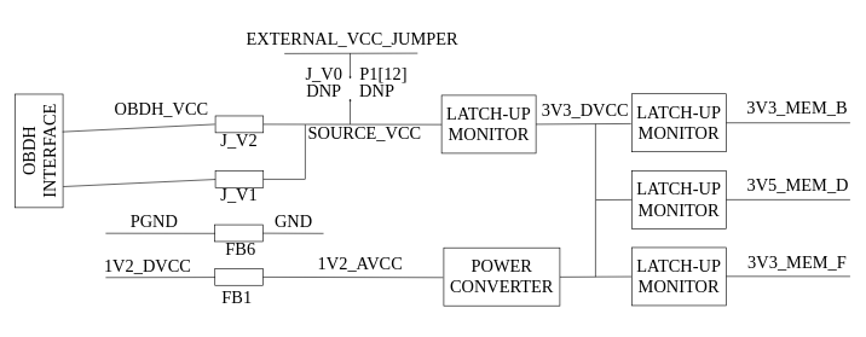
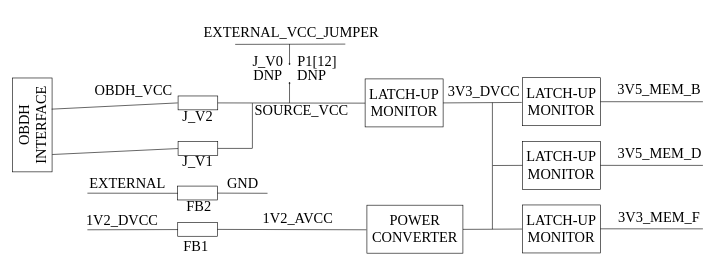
  <mxCell id="0" />
  <mxCell id="1" parent="0" />
  <mxCell id="2" value="" style="endArrow=none;html=1;fontSize=24;fontFamily=Times New Roman;" parent="1" edge="1"><mxGeometry width="50" height="50" relative="1" as="geometry"><mxPoint x="305" y="381.713" as="sourcePoint" /><mxPoint x="610" y="382.47" as="targetPoint" /></mxGeometry></mxCell>
  <mxCell id="3" value="" style="endArrow=none;html=1;fontSize=24;fontFamily=Times New Roman;" parent="1" edge="1"><mxGeometry width="50" height="50" relative="1" as="geometry"><mxPoint x="321.211" y="321.233" as="sourcePoint" /><mxPoint x="445.21" y="321.65" as="targetPoint" /></mxGeometry></mxCell>
  <mxCell id="4" value="OBDH INTERFACE" style="rounded=0;whiteSpace=wrap;html=1;fontSize=24;horizontal=0;fillColor=#FFFFFF;fontFamily=Times New Roman;" parent="1" vertex="1"><mxGeometry x="20" y="129.47" width="66.12" height="156.48" as="geometry" /></mxCell>
  <mxCell id="5" value="" style="endArrow=none;html=1;entryX=0;entryY=0.5;entryDx=0;entryDy=0;fontSize=24;fontFamily=Times New Roman;exitX=0.99;exitY=0.332;exitDx=0;exitDy=0;exitPerimeter=0;" parent="1" source="4" edge="1"><mxGeometry width="50" height="50" relative="1" as="geometry"><mxPoint x="110" y="171.47" as="sourcePoint" /><mxPoint x="295.478" y="171.023" as="targetPoint" /></mxGeometry></mxCell>
  <mxCell id="6" value="" style="rounded=0;whiteSpace=wrap;html=1;fontSize=24;fillColor=#FFFFFF;fontFamily=Times New Roman;" parent="1" vertex="1"><mxGeometry x="296.128" y="159.451" width="66.124" height="23.144" as="geometry" /></mxCell>
  <mxCell id="7" value="" style="endArrow=none;html=1;exitX=1;exitY=0.5;exitDx=0;exitDy=0;fontSize=24;fontFamily=Times New Roman;" parent="1" source="6" edge="1"><mxGeometry width="50" height="50" relative="1" as="geometry"><mxPoint x="447.56" y="170.56" as="sourcePoint" /><mxPoint x="640" y="171.47" as="targetPoint" /></mxGeometry></mxCell>
  <mxCell id="8" value="OBDH_VCC" style="text;html=1;strokeColor=none;fillColor=none;align=center;verticalAlign=middle;whiteSpace=wrap;rounded=0;fontSize=24;horizontal=1;fontFamily=Times New Roman;" parent="1" vertex="1"><mxGeometry x="156.311" y="116.47" width="132.249" height="66.125" as="geometry" /></mxCell>
  <mxCell id="9" value="SOURCE_VCC" style="text;html=1;strokeColor=none;fillColor=none;align=center;verticalAlign=middle;whiteSpace=wrap;rounded=0;fontSize=24;horizontal=1;fontFamily=Times New Roman;" parent="1" vertex="1"><mxGeometry x="435.706" y="150" width="132.249" height="66.125" as="geometry" /></mxCell>
  <mxCell id="10" value="J_V2" style="text;html=1;strokeColor=none;fillColor=none;align=center;verticalAlign=middle;whiteSpace=wrap;rounded=0;fontSize=24;horizontal=1;fontFamily=Times New Roman;" parent="1" vertex="1"><mxGeometry x="263.064" y="159.453" width="132.249" height="66.125" as="geometry" /></mxCell>
  <mxCell id="11" value="" style="rounded=0;whiteSpace=wrap;html=1;fontSize=24;fillColor=#FFFFFF;fontFamily=Times New Roman;" parent="1" vertex="1"><mxGeometry x="295.378" y="309.631" width="66.124" height="23.144" as="geometry" /></mxCell>
- <mxCell id="12" value="PGND" style="text;html=1;strokeColor=none;fillColor=none;align=center;verticalAlign=middle;whiteSpace=wrap;rounded=0;fontSize=24;horizontal=1;fontFamily=Times New Roman;" parent="1" vertex="1"><mxGeometry x="145.801" y="273.29" width="132.249" height="66.125" as="geometry" /></mxCell>
+ <mxCell id="12" value="EXTERNAL" style="text;html=1;strokeColor=none;fillColor=none;align=center;verticalAlign=middle;whiteSpace=wrap;rounded=0;fontSize=24;horizontal=1;fontFamily=Times New Roman;" parent="1" vertex="1"><mxGeometry x="145.801" y="273.29" width="132.249" height="66.125" as="geometry" /></mxCell>
  <mxCell id="13" value="GND" style="text;html=1;strokeColor=none;fillColor=none;align=center;verticalAlign=middle;whiteSpace=wrap;rounded=0;fontSize=24;horizontal=1;fontFamily=Times New Roman;" parent="1" vertex="1"><mxGeometry x="338.456" y="273.29" width="132.249" height="66.125" as="geometry" /></mxCell>
- <mxCell id="14" value="FB6" style="text;html=1;strokeColor=none;fillColor=none;align=center;verticalAlign=middle;whiteSpace=wrap;rounded=0;fontSize=24;horizontal=1;fontFamily=Times New Roman;" parent="1" vertex="1"><mxGeometry x="265.004" y="310.603" width="132.249" height="66.125" as="geometry" /></mxCell>
+ <mxCell id="14" value="FB2" style="text;html=1;strokeColor=none;fillColor=none;align=center;verticalAlign=middle;whiteSpace=wrap;rounded=0;fontSize=24;horizontal=1;fontFamily=Times New Roman;" parent="1" vertex="1"><mxGeometry x="265.004" y="310.603" width="132.249" height="66.125" as="geometry" /></mxCell>
  <mxCell id="15" value="" style="endArrow=none;html=1;fontSize=24;fontFamily=Times New Roman;" parent="1" edge="1"><mxGeometry width="50" height="50" relative="1" as="geometry"><mxPoint x="145" y="321.47" as="sourcePoint" /><mxPoint x="295.8" y="321.65" as="targetPoint" /></mxGeometry></mxCell>
  <mxCell id="16" value="" style="endArrow=none;html=1;fontSize=24;fontFamily=Times New Roman;exitX=1.005;exitY=0.815;exitDx=0;exitDy=0;exitPerimeter=0;" parent="1" source="4" edge="1"><mxGeometry width="50" height="50" relative="1" as="geometry"><mxPoint x="100.004" y="246.969" as="sourcePoint" /><mxPoint x="298.378" y="246.969" as="targetPoint" /></mxGeometry></mxCell>
  <mxCell id="17" value="" style="rounded=0;whiteSpace=wrap;html=1;fontSize=24;fillColor=#FFFFFF;fontFamily=Times New Roman;" parent="1" vertex="1"><mxGeometry x="296.128" y="235.491" width="66.124" height="23.144" as="geometry" /></mxCell>
  <mxCell id="18" value="J_V1" style="text;html=1;strokeColor=none;fillColor=none;align=center;verticalAlign=middle;whiteSpace=wrap;rounded=0;fontSize=24;horizontal=1;fontFamily=Times New Roman;" parent="1" vertex="1"><mxGeometry x="263.064" y="235.493" width="132.249" height="66.125" as="geometry" /></mxCell>
  <mxCell id="19" value="" style="endArrow=none;html=1;fontSize=24;fontFamily=Times New Roman;" parent="1" edge="1"><mxGeometry width="50" height="50" relative="1" as="geometry"><mxPoint x="362.254" y="246.859" as="sourcePoint" /><mxPoint x="420" y="246.86" as="targetPoint" /></mxGeometry></mxCell>
  <mxCell id="20" value="" style="endArrow=none;html=1;fontSize=24;fontFamily=Times New Roman;" parent="1" edge="1"><mxGeometry width="50" height="50" relative="1" as="geometry"><mxPoint x="420" y="246.47" as="sourcePoint" /><mxPoint x="420" y="171.47" as="targetPoint" /></mxGeometry></mxCell>
  <mxCell id="21" value="" style="endArrow=none;html=1;startArrow=oval;startFill=1;startSize=2;fontSize=24;fontFamily=Times New Roman;" parent="1" edge="1"><mxGeometry width="50" height="50" relative="1" as="geometry"><mxPoint x="481.855" y="106.003" as="sourcePoint" /><mxPoint x="481.855" y="73.003" as="targetPoint" /></mxGeometry></mxCell>
  <mxCell id="22" value="" style="endArrow=none;html=1;fontSize=24;fontFamily=Times New Roman;" parent="1" edge="1"><mxGeometry width="50" height="50" relative="1" as="geometry"><mxPoint x="574.855" y="73.003" as="sourcePoint" /><mxPoint x="391.3" y="73.47" as="targetPoint" /></mxGeometry></mxCell>
  <mxCell id="23" value="EXTERNAL_VCC_JUMPER" style="text;html=1;strokeColor=none;fillColor=none;align=center;verticalAlign=middle;whiteSpace=wrap;rounded=0;fontSize=24;horizontal=1;fontFamily=Times New Roman;rotation=0;" parent="1" vertex="1"><mxGeometry x="418.855" y="20.003" width="132.249" height="66.125" as="geometry" /></mxCell>
  <mxCell id="24" value="P1[12]" style="text;html=1;strokeColor=none;fillColor=none;align=center;verticalAlign=middle;whiteSpace=wrap;rounded=0;fontSize=24;horizontal=1;fontFamily=Times New Roman;rotation=0;" parent="1" vertex="1"><mxGeometry x="462.295" y="68.473" width="132.249" height="66.125" as="geometry" /></mxCell>
  <mxCell id="25" value="DNP" style="text;html=1;strokeColor=none;fillColor=none;align=center;verticalAlign=middle;whiteSpace=wrap;rounded=0;fontSize=24;horizontal=1;fontFamily=Times New Roman;rotation=0;" parent="1" vertex="1"><mxGeometry x="452.915" y="93.323" width="132.249" height="66.125" as="geometry" /></mxCell>
  <mxCell id="26" value="" style="endArrow=oval;html=1;endFill=1;endSize=2;fontSize=24;fontFamily=Times New Roman;" parent="1" edge="1"><mxGeometry width="50" height="50" relative="1" as="geometry"><mxPoint x="481.855" y="171.003" as="sourcePoint" /><mxPoint x="481.855" y="138.003" as="targetPoint" /></mxGeometry></mxCell>
  <mxCell id="27" value="LATCH-UP&lt;br&gt;MONITOR" style="rounded=0;whiteSpace=wrap;html=1;fontSize=24;fillColor=#ffffff;fontFamily=Times New Roman;" parent="1" vertex="1"><mxGeometry x="607.86" y="131.02" width="130" height="80" as="geometry" /></mxCell>
  <mxCell id="28" value="" style="endArrow=none;html=1;exitX=1;exitY=0.5;exitDx=0;exitDy=0;fontSize=24;fontFamily=Times New Roman;entryX=-0.008;entryY=0.515;entryDx=0;entryDy=0;entryPerimeter=0;" parent="1" source="27" target="33" edge="1"><mxGeometry width="50" height="50" relative="1" as="geometry"><mxPoint x="771.003" y="170.523" as="sourcePoint" /><mxPoint x="820" y="170.47" as="targetPoint" /></mxGeometry></mxCell>
  <mxCell id="29" value="" style="endArrow=none;html=1;fontFamily=Times New Roman;fontSize=24;" parent="1" edge="1"><mxGeometry width="50" height="50" relative="1" as="geometry"><mxPoint x="819.995" y="170.563" as="sourcePoint" /><mxPoint x="820" y="381.47" as="targetPoint" /></mxGeometry></mxCell>
  <mxCell id="30" value="" style="endArrow=none;html=1;fontSize=24;fontFamily=Times New Roman;" parent="1" edge="1"><mxGeometry width="50" height="50" relative="1" as="geometry"><mxPoint x="770.86" y="381.78" as="sourcePoint" /><mxPoint x="820.254" y="381.579" as="targetPoint" /></mxGeometry></mxCell>
  <mxCell id="31" value="POWER&lt;br&gt;CONVERTER" style="rounded=0;whiteSpace=wrap;html=1;fontSize=24;fillColor=#ffffff;fontFamily=Times New Roman;" parent="1" vertex="1"><mxGeometry x="610.86" y="341.47" width="160" height="80" as="geometry" /></mxCell>
- <mxCell id="32" value="3V3_MEM_B" style="text;html=1;strokeColor=none;fillColor=none;align=center;verticalAlign=middle;whiteSpace=wrap;rounded=0;fontSize=24;horizontal=1;fontFamily=Times New Roman;" parent="1" vertex="1"><mxGeometry x="1032.004" y="116.015" width="132.249" height="66.125" as="geometry" /></mxCell>
+ <mxCell id="32" value="3V5_MEM_B" style="text;html=1;strokeColor=none;fillColor=none;align=center;verticalAlign=middle;whiteSpace=wrap;rounded=0;fontSize=24;horizontal=1;fontFamily=Times New Roman;" parent="1" vertex="1"><mxGeometry x="1032.004" y="116.015" width="132.249" height="66.125" as="geometry" /></mxCell>
  <mxCell id="33" value="LATCH-UP&lt;br&gt;MONITOR" style="rounded=0;whiteSpace=wrap;html=1;fontSize=24;fillColor=#ffffff;fontFamily=Times New Roman;" parent="1" vertex="1"><mxGeometry x="870" y="129.01" width="130" height="80" as="geometry" /></mxCell>
  <mxCell id="34" value="LATCH-UP&lt;br&gt;MONITOR" style="rounded=0;whiteSpace=wrap;html=1;fontSize=24;fillColor=#ffffff;fontFamily=Times New Roman;" parent="1" vertex="1"><mxGeometry x="870" y="235.35" width="130" height="80" as="geometry" /></mxCell>
  <mxCell id="35" value="LATCH-UP&lt;br&gt;MONITOR" style="rounded=0;whiteSpace=wrap;html=1;fontSize=24;fillColor=#ffffff;fontFamily=Times New Roman;" parent="1" vertex="1"><mxGeometry x="870" y="341.1" width="130" height="80" as="geometry" /></mxCell>
  <mxCell id="36" value="" style="endArrow=none;html=1;fontSize=24;fontFamily=Times New Roman;" parent="1" edge="1"><mxGeometry width="50" height="50" relative="1" as="geometry"><mxPoint x="1000" y="169.01" as="sourcePoint" /><mxPoint x="1170.864" y="169.069" as="targetPoint" /></mxGeometry></mxCell>
  <mxCell id="37" value="" style="endArrow=none;html=1;fontSize=24;fontFamily=Times New Roman;" parent="1" edge="1"><mxGeometry width="50" height="50" relative="1" as="geometry"><mxPoint x="1000" y="275.11" as="sourcePoint" /><mxPoint x="1170.864" y="275.169" as="targetPoint" /></mxGeometry></mxCell>
  <mxCell id="38" value="" style="endArrow=none;html=1;fontSize=24;fontFamily=Times New Roman;" parent="1" edge="1"><mxGeometry width="50" height="50" relative="1" as="geometry"><mxPoint x="1000" y="380.86" as="sourcePoint" /><mxPoint x="1170.864" y="380.919" as="targetPoint" /></mxGeometry></mxCell>
  <mxCell id="39" value="3V5_MEM_D" style="text;html=1;strokeColor=none;fillColor=none;align=center;verticalAlign=middle;whiteSpace=wrap;rounded=0;fontSize=24;horizontal=1;fontFamily=Times New Roman;" parent="1" vertex="1"><mxGeometry x="1032.554" y="222.015" width="132.249" height="66.125" as="geometry" /></mxCell>
  <mxCell id="40" value="3V3_MEM_F" style="text;html=1;strokeColor=none;fillColor=none;align=center;verticalAlign=middle;whiteSpace=wrap;rounded=0;fontSize=24;horizontal=1;fontFamily=Times New Roman;" parent="1" vertex="1"><mxGeometry x="1032.004" y="329.015" width="132.249" height="66.125" as="geometry" /></mxCell>
  <mxCell id="41" value="&lt;span&gt;1V2_AVCC&lt;/span&gt;" style="text;html=1;strokeColor=none;fillColor=none;align=center;verticalAlign=middle;whiteSpace=wrap;rounded=0;fontSize=24;horizontal=1;fontFamily=Times New Roman;" parent="1" vertex="1"><mxGeometry x="430" y="330.237" width="132.249" height="66.125" as="geometry" /></mxCell>
  <mxCell id="42" value="" style="endArrow=none;html=1;fontSize=24;fontFamily=Times New Roman;" parent="1" edge="1"><mxGeometry width="50" height="50" relative="1" as="geometry"><mxPoint x="820" y="381.47" as="sourcePoint" /><mxPoint x="869.394" y="381.269" as="targetPoint" /></mxGeometry></mxCell>
  <mxCell id="43" value="" style="endArrow=none;html=1;fontSize=24;fontFamily=Times New Roman;" parent="1" edge="1"><mxGeometry width="50" height="50" relative="1" as="geometry"><mxPoint x="820.61" y="275.35" as="sourcePoint" /><mxPoint x="870.004" y="275.149" as="targetPoint" /></mxGeometry></mxCell>
  <mxCell id="44" value="3V3_DVCC" style="text;html=1;strokeColor=none;fillColor=none;align=center;verticalAlign=middle;whiteSpace=wrap;rounded=0;fontSize=24;horizontal=1;fontFamily=Times New Roman;" parent="1" vertex="1"><mxGeometry x="740" y="118.467" width="132.249" height="66.125" as="geometry" /></mxCell>
  <mxCell id="45" value="" style="rounded=0;whiteSpace=wrap;html=1;fontSize=24;fillColor=#FFFFFF;fontFamily=Times New Roman;" parent="1" vertex="1"><mxGeometry x="295.558" y="370.111" width="66.124" height="23.144" as="geometry" /></mxCell>
  <mxCell id="46" value="1V2_DVCC" style="text;html=1;strokeColor=none;fillColor=none;align=center;verticalAlign=middle;whiteSpace=wrap;rounded=0;fontSize=24;horizontal=1;fontFamily=Times New Roman;" parent="1" vertex="1"><mxGeometry x="136.981" y="333.77" width="132.249" height="66.125" as="geometry" /></mxCell>
  <mxCell id="47" value="FB1" style="text;html=1;strokeColor=none;fillColor=none;align=center;verticalAlign=middle;whiteSpace=wrap;rounded=0;fontSize=24;horizontal=1;fontFamily=Times New Roman;" parent="1" vertex="1"><mxGeometry x="259.884" y="376.723" width="132.249" height="66.125" as="geometry" /></mxCell>
  <mxCell id="48" value="" style="endArrow=none;html=1;fontSize=24;fontFamily=Times New Roman;" parent="1" edge="1"><mxGeometry width="50" height="50" relative="1" as="geometry"><mxPoint x="145" y="382.47" as="sourcePoint" /><mxPoint x="295.98" y="382.13" as="targetPoint" /></mxGeometry></mxCell>
  <mxCell id="49" value="J_V0" style="text;html=1;strokeColor=none;fillColor=none;align=center;verticalAlign=middle;whiteSpace=wrap;rounded=0;fontSize=24;horizontal=1;fontFamily=Times New Roman;" vertex="1" parent="1"><mxGeometry x="380.004" y="68.473" width="132.249" height="66.125" as="geometry" /></mxCell>
  <mxCell id="50" value="DNP" style="text;html=1;strokeColor=none;fillColor=none;align=center;verticalAlign=middle;whiteSpace=wrap;rounded=0;fontSize=24;horizontal=1;fontFamily=Times New Roman;rotation=0;" vertex="1" parent="1"><mxGeometry x="380.005" y="93.323" width="132.249" height="66.125" as="geometry" /></mxCell>
